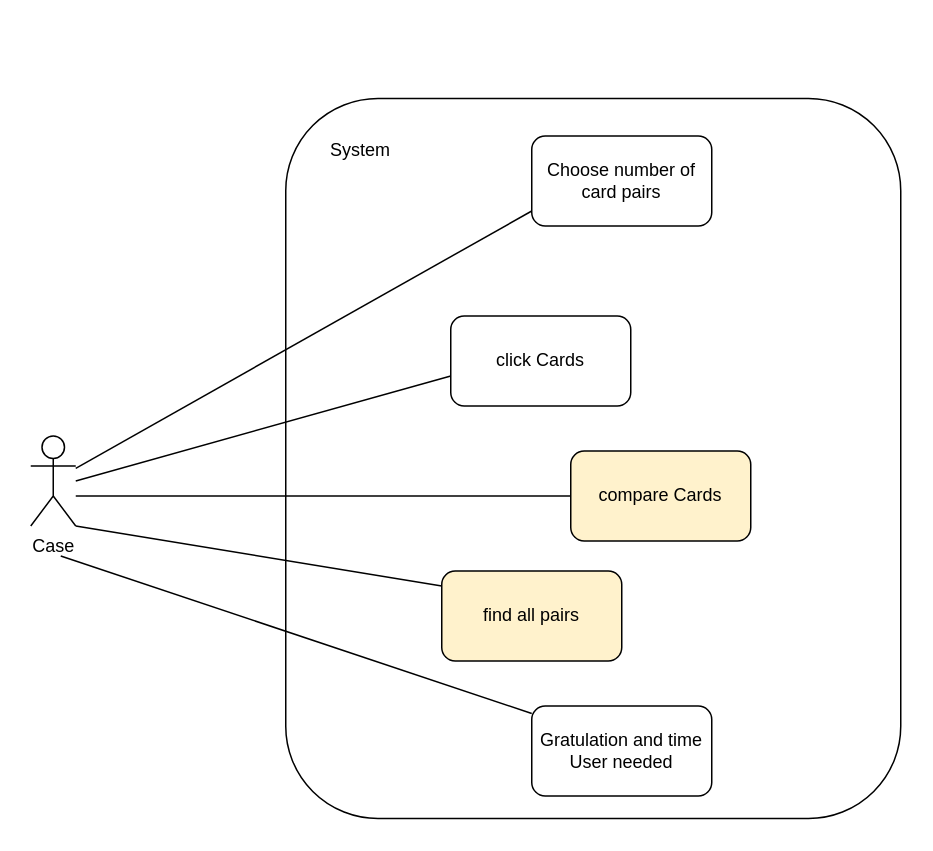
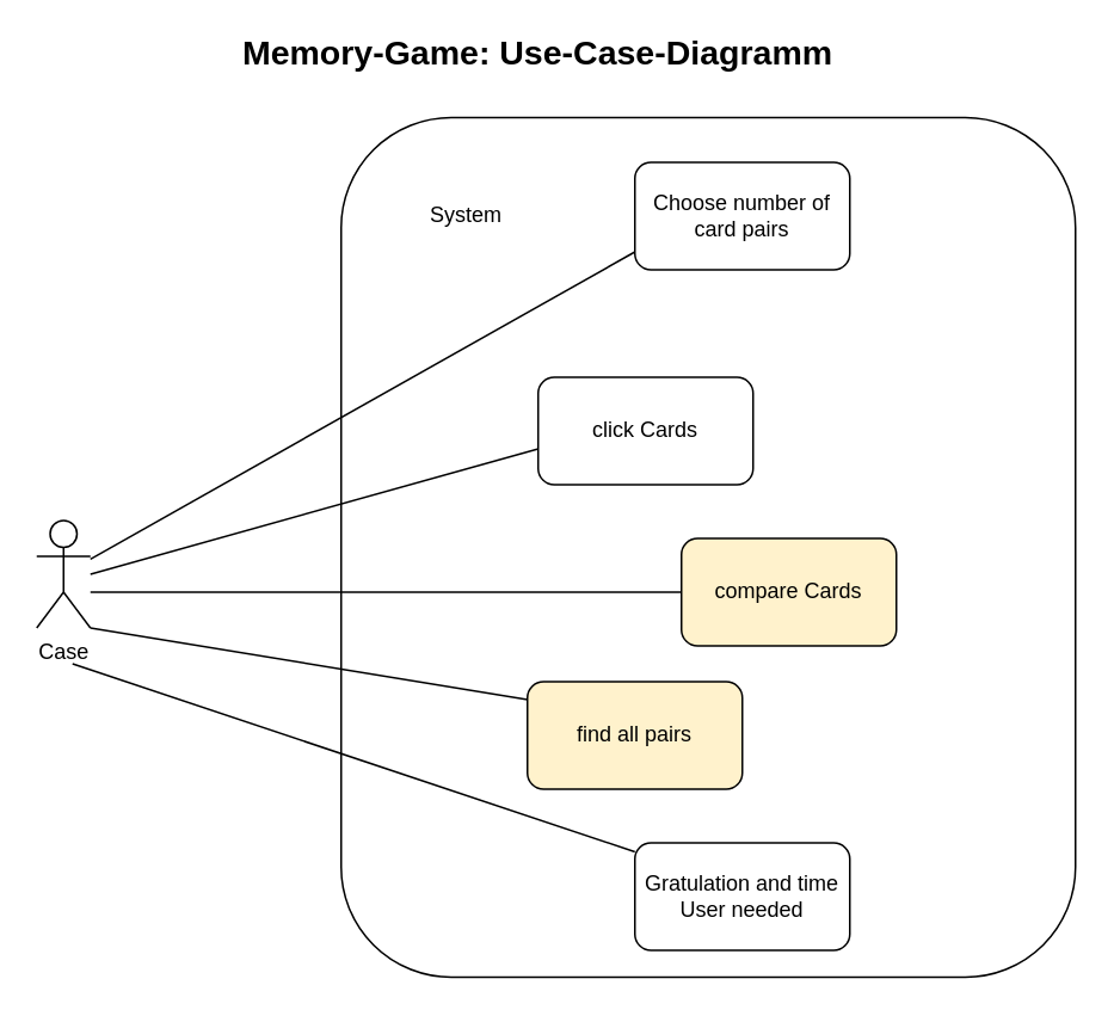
  <mxCell id="0" />
  <mxCell id="1" parent="0" />
  <mxCell id="2" value="" style="rounded=1;whiteSpace=wrap;html=1;" vertex="1" parent="1"><mxGeometry x="190" y="65" width="410" height="480" as="geometry" /></mxCell>
  <mxCell id="3" value="Case" style="shape=umlActor;verticalLabelPosition=bottom;verticalAlign=top;html=1;outlineConnect=0;" vertex="1" parent="1"><mxGeometry x="20" y="290" width="30" height="60" as="geometry" /></mxCell>
- <mxCell id="4" value="System" style="text;html=1;strokeColor=none;fillColor=none;align=center;verticalAlign=middle;whiteSpace=wrap;rounded=0;" vertex="1" parent="1"><mxGeometry x="220" y="90" width="40" height="20" as="geometry" /></mxCell>
+ <mxCell id="4" value="System" style="text;html=1;strokeColor=none;fillColor=none;align=center;verticalAlign=middle;whiteSpace=wrap;rounded=0;" vertex="1" parent="1"><mxGeometry x="240" y="110" width="40" height="20" as="geometry" /></mxCell>
  <mxCell id="5" value="Choose number of card pairs" style="rounded=1;whiteSpace=wrap;html=1;" vertex="1" parent="1"><mxGeometry x="354" y="90" width="120" height="60" as="geometry" /></mxCell>
  <mxCell id="6" value="" style="endArrow=none;html=1;" edge="1" parent="1" source="3"><mxGeometry width="50" height="50" relative="1" as="geometry"><mxPoint x="304" y="190" as="sourcePoint" /><mxPoint x="354" y="140" as="targetPoint" /></mxGeometry></mxCell>
  <mxCell id="7" value="click Cards" style="rounded=1;whiteSpace=wrap;html=1;" vertex="1" parent="1"><mxGeometry x="300" y="210" width="120" height="60" as="geometry" /></mxCell>
  <mxCell id="8" value="" style="endArrow=none;html=1;" edge="1" parent="1"><mxGeometry width="50" height="50" relative="1" as="geometry"><mxPoint x="50" y="320" as="sourcePoint" /><mxPoint x="300" y="250" as="targetPoint" /></mxGeometry></mxCell>
  <mxCell id="9" value="compare Cards" style="rounded=1;whiteSpace=wrap;html=1;fillColor=#fff2cc;" vertex="1" parent="1"><mxGeometry x="380" y="300" width="120" height="60" as="geometry" /></mxCell>
  <mxCell id="10" value="" style="endArrow=none;html=1;" edge="1" parent="1"><mxGeometry width="50" height="50" relative="1" as="geometry"><mxPoint x="50" y="330" as="sourcePoint" /><mxPoint x="380" y="330" as="targetPoint" /></mxGeometry></mxCell>
  <mxCell id="11" value="find all pairs" style="rounded=1;whiteSpace=wrap;html=1;fillColor=#fff2cc;" vertex="1" parent="1"><mxGeometry x="294" y="380" width="120" height="60" as="geometry" /></mxCell>
  <mxCell id="12" value="" style="endArrow=none;html=1;exitX=1;exitY=1;exitDx=0;exitDy=0;exitPerimeter=0;" edge="1" parent="1" source="3"><mxGeometry width="50" height="50" relative="1" as="geometry"><mxPoint x="244" y="440" as="sourcePoint" /><mxPoint x="294" y="390" as="targetPoint" /></mxGeometry></mxCell>
  <mxCell id="13" value="Gratulation and time User needed" style="rounded=1;whiteSpace=wrap;html=1;" vertex="1" parent="1"><mxGeometry x="354" y="470" width="120" height="60" as="geometry" /></mxCell>
  <mxCell id="14" value="" style="endArrow=none;html=1;" edge="1" parent="1"><mxGeometry width="50" height="50" relative="1" as="geometry"><mxPoint x="40" y="370" as="sourcePoint" /><mxPoint x="354" y="475" as="targetPoint" /></mxGeometry></mxCell>
+ <mxCell id="15" value="&lt;b&gt;&lt;font style=&quot;font-size: 19px&quot;&gt;Memory-Game: Use-Case-Diagramm&lt;/font&gt;&lt;/b&gt;" style="text;html=1;strokeColor=none;fillColor=none;align=center;verticalAlign=middle;whiteSpace=wrap;rounded=0;" vertex="1" parent="1"><mxGeometry x="110" y="20" width="380" height="20" as="geometry" /></mxCell>
